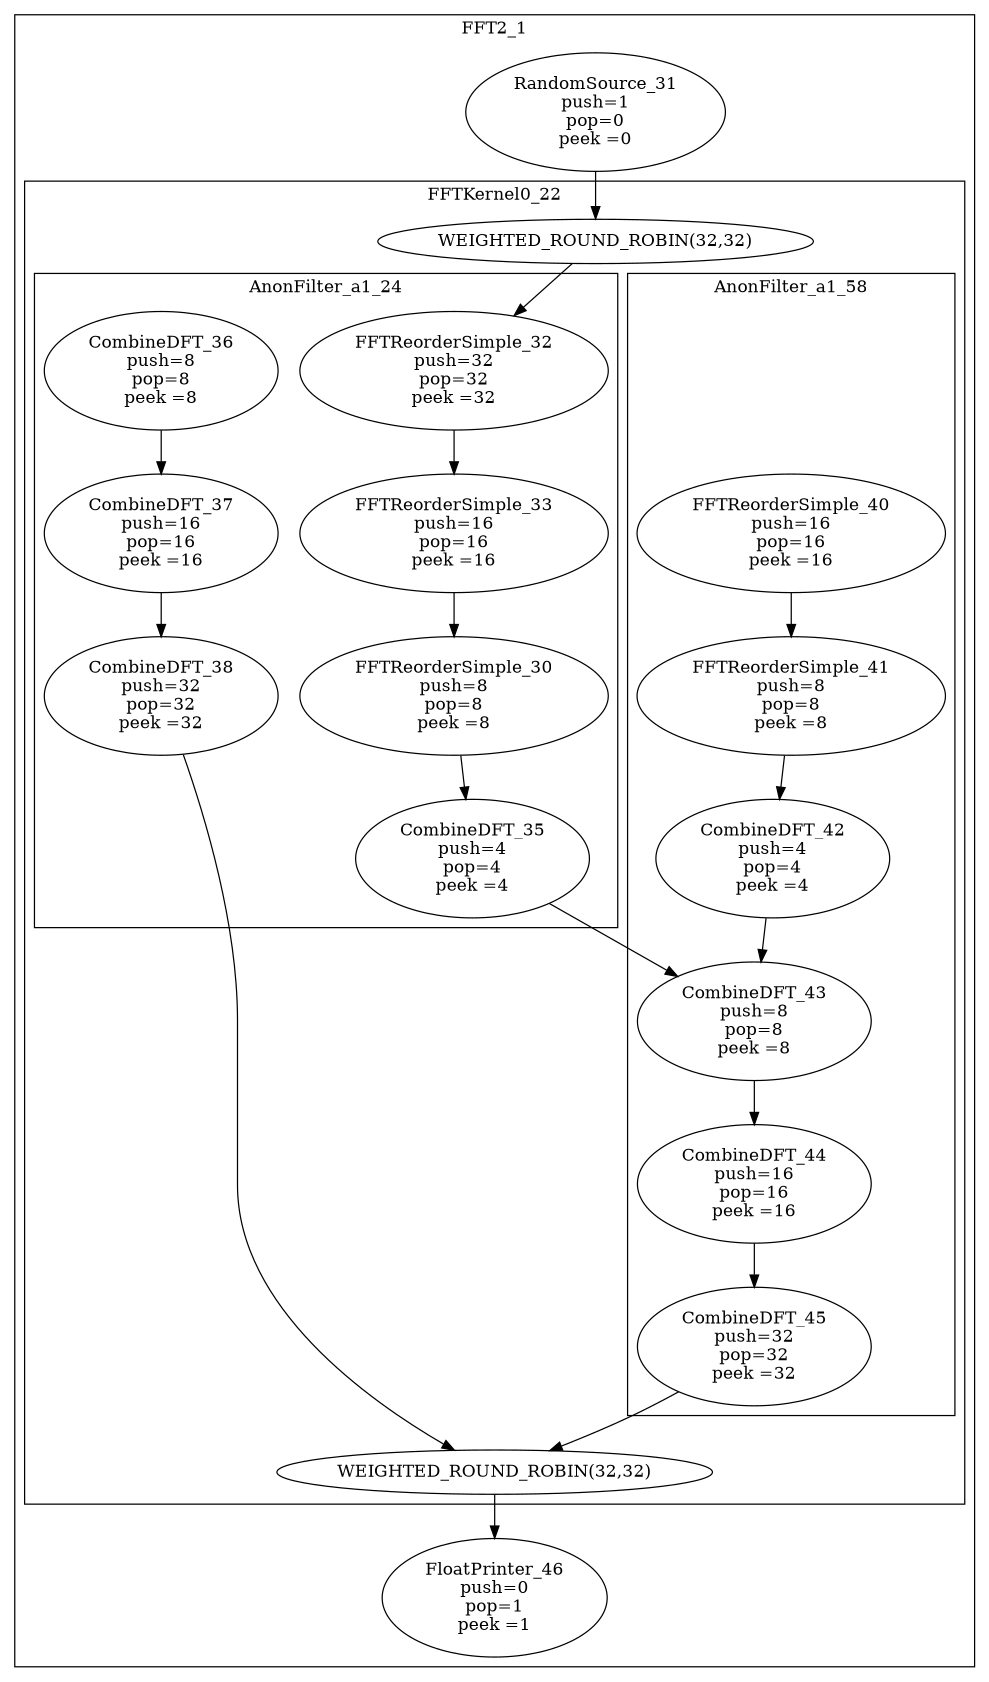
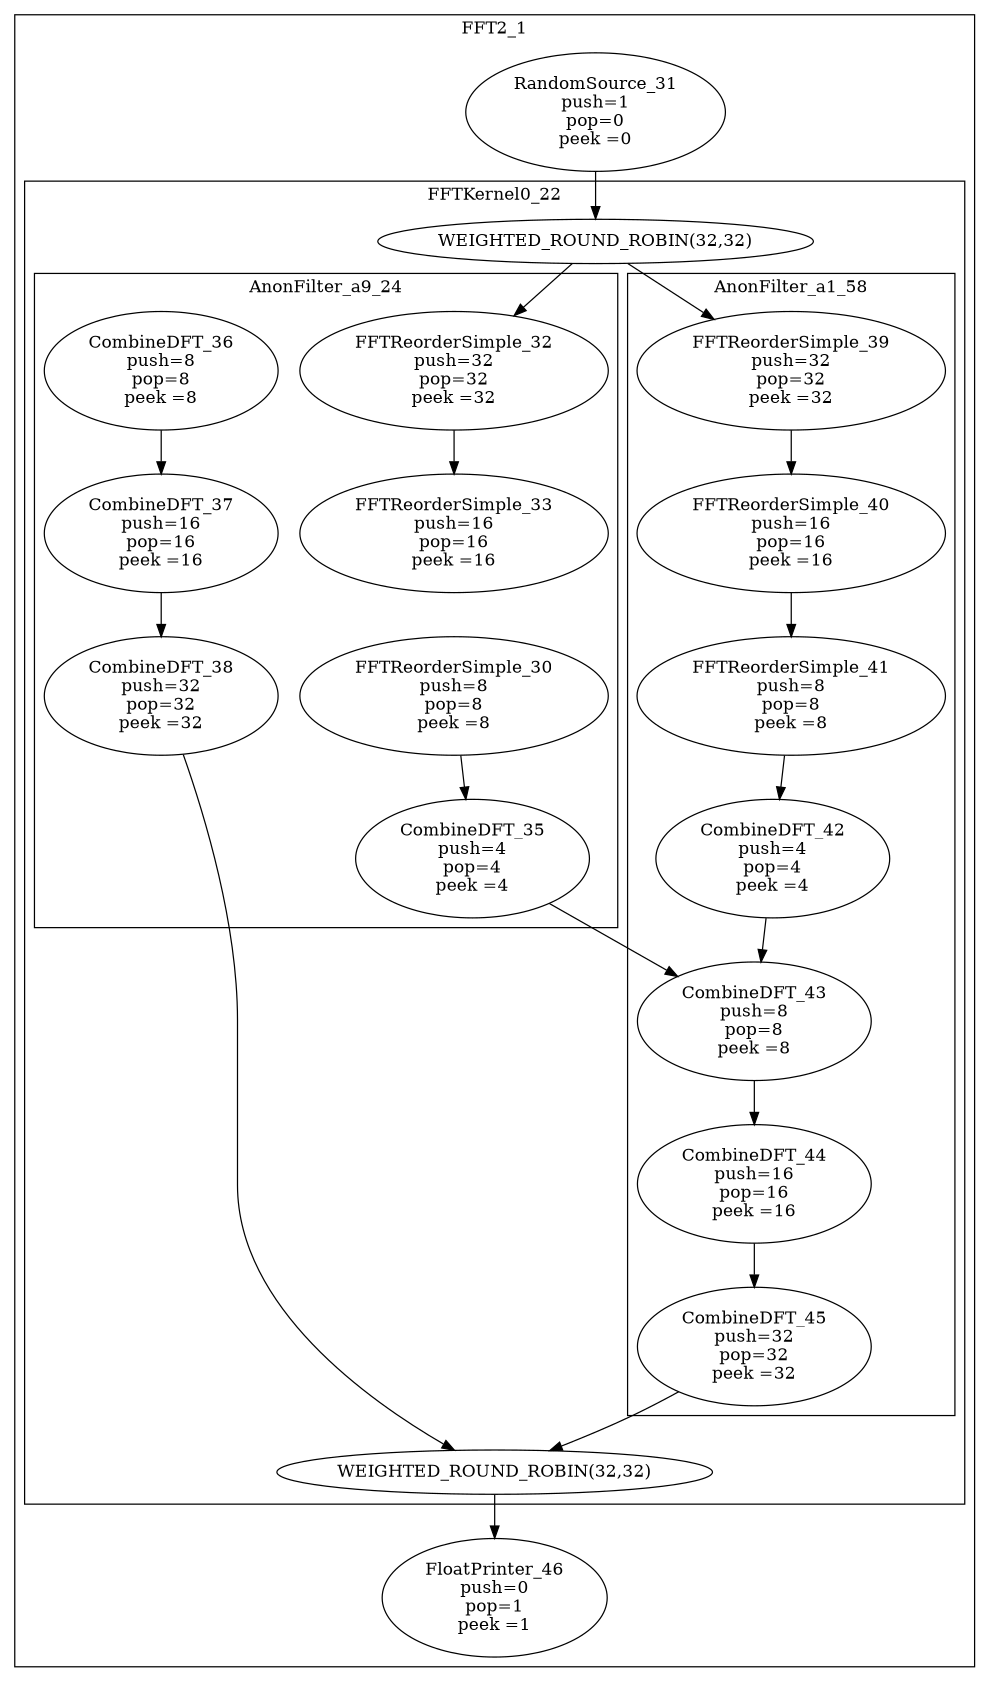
  digraph {
    n1 [label="FFTReorderSimple_32\npush=32\npop=32\npeek =32"]
    n2 [label="FFTReorderSimple_33\npush=16\npop=16\npeek =16"]
    n3 [label="FFTReorderSimple_30\npush=8\npop=8\npeek =8"]
    n4 [label="CombineDFT_35\npush=4\npop=4\npeek =4"]
    n5 [label="CombineDFT_36\npush=8\npop=8\npeek =8"]
    n6 [label="CombineDFT_37\npush=16\npop=16\npeek =16"]
    n7 [label="CombineDFT_38\npush=32\npop=32\npeek =32"]
+   n8 [label="FFTReorderSimple_39\npush=32\npop=32\npeek =32"]
    n9 [label="FFTReorderSimple_40\npush=16\npop=16\npeek =16"]
    n10 [label="FFTReorderSimple_41\npush=8\npop=8\npeek =8"]
    n11 [label="CombineDFT_42\npush=4\npop=4\npeek =4"]
    n12 [label="CombineDFT_43\npush=8\npop=8\npeek =8"]
    n13 [label="CombineDFT_44\npush=16\npop=16\npeek =16"]
    n14 [label="CombineDFT_45\npush=32\npop=32\npeek =32"]
    n15 [label="WEIGHTED_ROUND_ROBIN(32,32)"]
    n16 [label="WEIGHTED_ROUND_ROBIN(32,32)"]
    n17 [label="RandomSource_31\npush=1\npop=0\npeek =0"]
    n18 [label="FloatPrinter_46\npush=0\npop=1\npeek =1"]
    subgraph cluster_1 {
      label=FFT2_1
      n17
      n18
      subgraph cluster_2 {
        label=FFTKernel0_22
        n15
        n16
        subgraph cluster_3 {
-         label=AnonFilter_a1_24
+         label=AnonFilter_a9_24
          n1
          n2
          n3
          n4
          n5
          n6
          n7
        }
        subgraph cluster_4 {
          label=AnonFilter_a1_58
+         n8
          n9
          n10
          n11
          n12
          n13
          n14
        }
      }
    }
    n1 -> n2
-   n2 -> n3
    n3 -> n4
    n4 -> n12
    n5 -> n6
    n6 -> n7
    n7 -> n16
+   n8 -> n9
    n9 -> n10
    n10 -> n11
    n11 -> n12
    n12 -> n13
    n13 -> n14
    n14 -> n16
    n15 -> n1
+   n15 -> n8
    n16 -> n18
    n17 -> n15
  }
